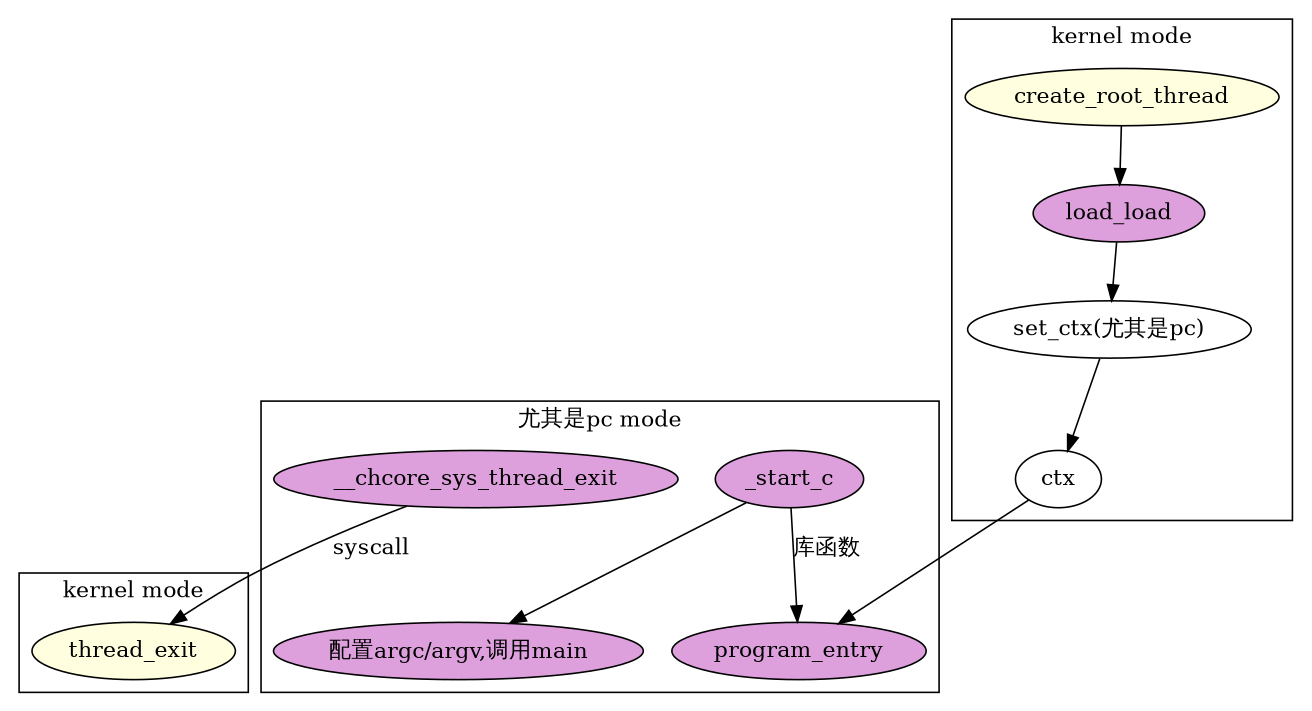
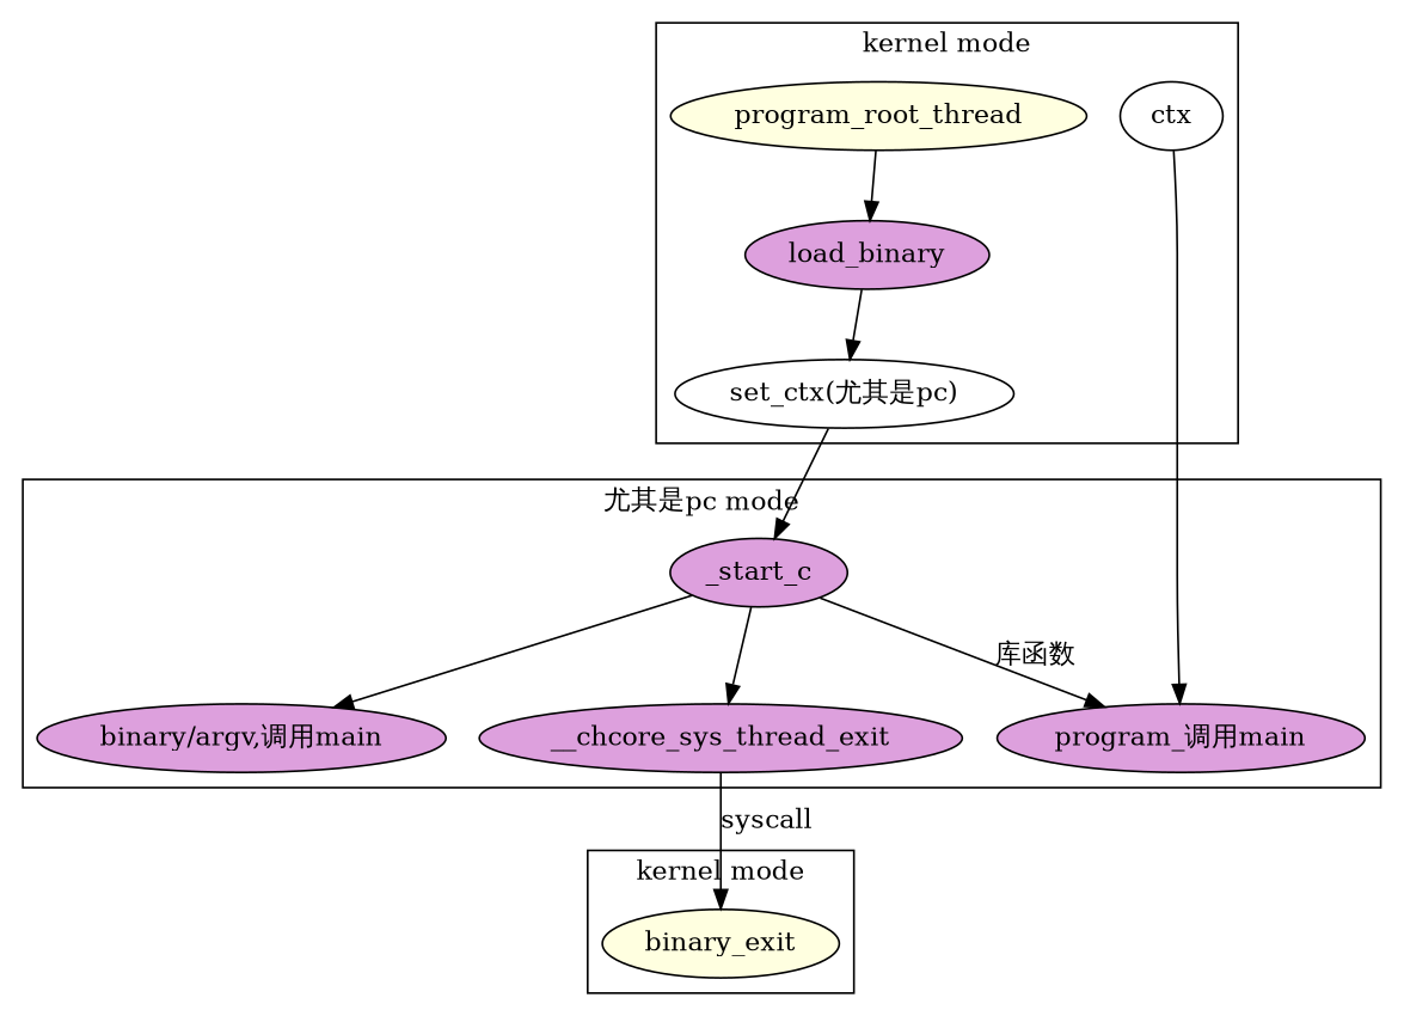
  digraph {
    node [fillcolor=plum style=filled]
-   program_entry
+   program_entry [label="program_调用main"]
    _start_c
-   "配置argc/argv,调用main"
+   "配置argc/argv,调用main" [label="binary/argv,调用main"]
    __chcore_sys_thread_exit
-   create_root_thread [fillcolor=lightyellow]
-   load_binary [label=load_load]
+   create_root_thread [fillcolor=lightyellow label=program_root_thread]
+   load_binary
    "set_ctx(尤其是pc)" [fillcolor=white]
    n8 [fillcolor=white label=ctx]
-   thread_exit [fillcolor=lightyellow]
+   thread_exit [fillcolor=lightyellow label=binary_exit]
    subgraph cluster_1 {
      label="尤其是pc mode"
      program_entry
      _start_c
      "配置argc/argv,调用main"
      __chcore_sys_thread_exit
    }
    subgraph cluster_2 {
      label="kernel mode"
      create_root_thread
      load_binary
      "set_ctx(尤其是pc)"
      n8
    }
    subgraph cluster_3 {
      label="kernel mode"
      thread_exit
    }
    _start_c -> program_entry [label="库函数"]
    _start_c -> "配置argc/argv,调用main"
+   _start_c -> __chcore_sys_thread_exit
    __chcore_sys_thread_exit -> thread_exit [label=syscall]
    create_root_thread -> load_binary
    load_binary -> "set_ctx(尤其是pc)"
-   "set_ctx(尤其是pc)" -> n8
+   "set_ctx(尤其是pc)" -> _start_c
    n8 -> program_entry
  }
